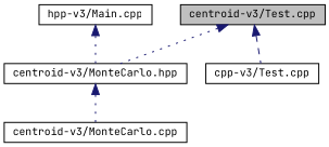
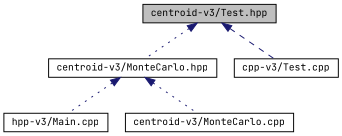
  digraph {
    fontname="JetBrains Mono"
    node [color=black fillcolor=white fontname="JetBrains Mono" fontsize=10 shape=record style=filled]
    edge [color=midnightblue dir=back fontname="JetBrains Mono" fontsize=10 labelfontname=Helvetica labelfontsize=10 style=dotted]
-   n1 [fillcolor=grey75 fontcolor=black height=0.2 label="centroid-v3/Test.cpp" width=0.4]
+   n1 [fillcolor=grey75 fontcolor=black height=0.2 label="centroid-v3/Test.hpp" width=0.4]
    n2 [height=0.2 label="centroid-v3/MonteCarlo.hpp" width=0.4]
    n3 [height=0.2 label="cpp-v3/Test.cpp" width=0.4]
    n4 [height=0.2 label="hpp-v3/Main.cpp" width=0.4]
    n5 [height=0.2 label="centroid-v3/MonteCarlo.cpp" width=0.4]
    n1 -> n2
    n1 -> n3 [style=dashed]
-   n4 -> n2
+   n2 -> n4
    n2 -> n5
  }
